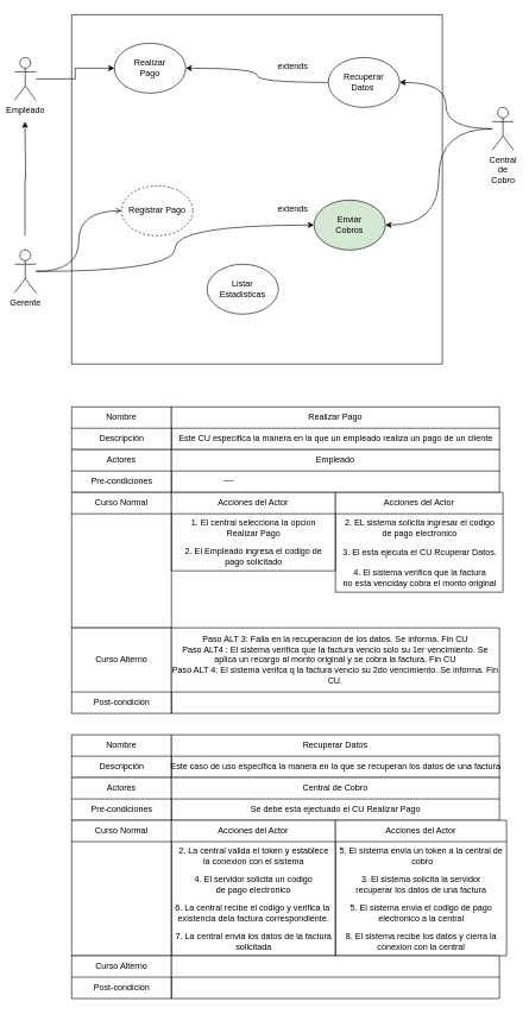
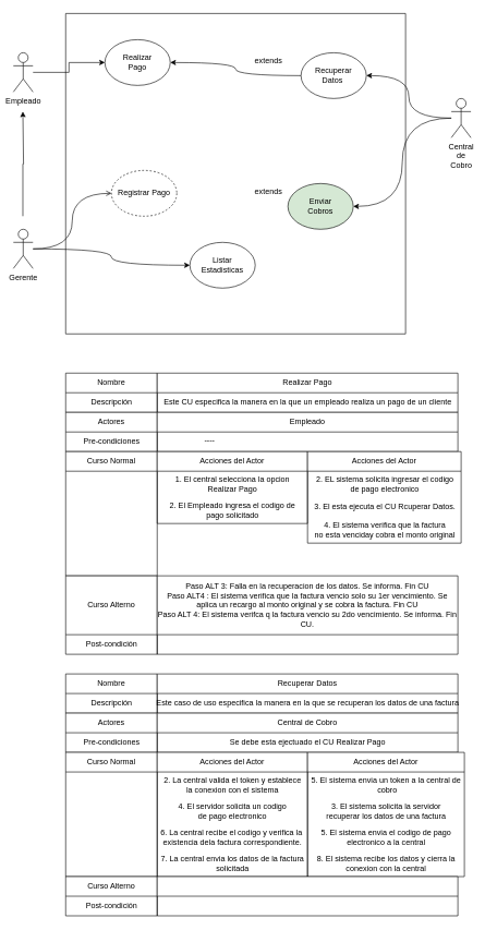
  <mxCell id="0" />
  <mxCell id="1" parent="0" />
  <mxCell id="2" value="" style="swimlane;startSize=0;" vertex="1" parent="1"><mxGeometry x="100" y="20" width="520" height="490" as="geometry" /></mxCell>
  <mxCell id="3" value="Realizar&lt;div&gt;Pago&lt;/div&gt;" style="ellipse;whiteSpace=wrap;html=1;" vertex="1" parent="2"><mxGeometry x="60" y="40" width="100" height="70" as="geometry" /></mxCell>
  <mxCell id="4" style="edgeStyle=orthogonalEdgeStyle;rounded=0;orthogonalLoop=1;jettySize=auto;html=1;entryX=1;entryY=0.5;entryDx=0;entryDy=0;curved=1;" edge="1" parent="2" source="5" target="3"><mxGeometry relative="1" as="geometry" /></mxCell>
  <mxCell id="5" value="Recuperar&lt;div&gt;Datos&amp;nbsp;&lt;/div&gt;" style="ellipse;whiteSpace=wrap;html=1;" vertex="1" parent="2"><mxGeometry x="360" y="60" width="100" height="70" as="geometry" /></mxCell>
  <mxCell id="6" value="Registrar Pago" style="ellipse;whiteSpace=wrap;html=1;dashed=1;" vertex="1" parent="2"><mxGeometry x="70" y="240" width="100" height="70" as="geometry" /></mxCell>
  <mxCell id="7" value="Enviar&lt;div&gt;Cobros&lt;/div&gt;" style="ellipse;whiteSpace=wrap;html=1;fillColor=#d5e8d4;" vertex="1" parent="2"><mxGeometry x="340" y="260" width="100" height="70" as="geometry" /></mxCell>
  <mxCell id="8" value="Listar&lt;div&gt;Estadisticas&lt;/div&gt;" style="ellipse;whiteSpace=wrap;html=1;" vertex="1" parent="2"><mxGeometry x="190" y="350" width="100" height="70" as="geometry" /></mxCell>
  <mxCell id="9" style="edgeStyle=orthogonalEdgeStyle;rounded=0;orthogonalLoop=1;jettySize=auto;html=1;entryX=0;entryY=0.5;entryDx=0;entryDy=0;" edge="1" parent="1" source="10" target="3"><mxGeometry relative="1" as="geometry" /></mxCell>
  <mxCell id="10" value="Empleado" style="shape=umlActor;verticalLabelPosition=bottom;verticalAlign=top;html=1;outlineConnect=0;" vertex="1" parent="1"><mxGeometry x="20" y="80" width="30" height="60" as="geometry" /></mxCell>
  <mxCell id="11" style="edgeStyle=orthogonalEdgeStyle;rounded=0;orthogonalLoop=1;jettySize=auto;html=1;entryX=0;entryY=0.5;entryDx=0;entryDy=0;curved=1;endArrow=open;" edge="1" parent="1" source="14" target="6"><mxGeometry relative="1" as="geometry" /></mxCell>
- <mxCell id="12" style="edgeStyle=orthogonalEdgeStyle;rounded=0;orthogonalLoop=1;jettySize=auto;html=1;curved=1;" edge="1" parent="1" source="14" target="7"><mxGeometry relative="1" as="geometry" /></mxCell>
+ <mxCell id="12" style="edgeStyle=orthogonalEdgeStyle;rounded=0;orthogonalLoop=1;jettySize=auto;html=1;curved=1;" edge="1" parent="1" source="14" target="8"><mxGeometry relative="1" as="geometry" /></mxCell>
  <mxCell id="13" style="edgeStyle=orthogonalEdgeStyle;rounded=0;orthogonalLoop=1;jettySize=auto;html=1;" edge="1" parent="1"><mxGeometry relative="1" as="geometry"><mxPoint x="34.5" y="170" as="targetPoint" /><mxPoint x="34.5" y="330" as="sourcePoint" /><Array as="points"><mxPoint x="34.5" y="250" /><mxPoint x="35.5" y="250" /></Array></mxGeometry></mxCell>
  <mxCell id="14" value="Gerente" style="shape=umlActor;verticalLabelPosition=bottom;verticalAlign=top;html=1;outlineConnect=0;" vertex="1" parent="1"><mxGeometry x="20" y="350" width="30" height="60" as="geometry" /></mxCell>
  <mxCell id="15" style="edgeStyle=orthogonalEdgeStyle;rounded=0;orthogonalLoop=1;jettySize=auto;html=1;entryX=1;entryY=0.5;entryDx=0;entryDy=0;curved=1;" edge="1" parent="1" source="17" target="7"><mxGeometry relative="1" as="geometry" /></mxCell>
  <mxCell id="16" style="edgeStyle=orthogonalEdgeStyle;rounded=0;orthogonalLoop=1;jettySize=auto;html=1;entryX=1;entryY=0.5;entryDx=0;entryDy=0;curved=1;" edge="1" parent="1" source="17" target="5"><mxGeometry relative="1" as="geometry" /></mxCell>
  <mxCell id="17" value="Central&lt;div&gt;de&lt;/div&gt;&lt;div&gt;Cobro&lt;/div&gt;" style="shape=umlActor;verticalLabelPosition=bottom;verticalAlign=top;html=1;outlineConnect=0;" vertex="1" parent="1"><mxGeometry x="690" y="150" width="30" height="60" as="geometry" /></mxCell>
  <mxCell id="18" value="extends" style="text;html=1;align=center;verticalAlign=middle;resizable=0;points=[];autosize=1;strokeColor=none;fillColor=none;" vertex="1" parent="1"><mxGeometry x="375" y="78" width="70" height="30" as="geometry" /></mxCell>
  <mxCell id="19" value="extends" style="text;html=1;align=center;verticalAlign=middle;resizable=0;points=[];autosize=1;strokeColor=none;fillColor=none;" vertex="1" parent="1"><mxGeometry x="375" y="278" width="70" height="30" as="geometry" /></mxCell>
  <mxCell id="20" value="Nombre" style="swimlane;fontStyle=0;childLayout=stackLayout;horizontal=1;startSize=30;horizontalStack=0;resizeParent=1;resizeParentMax=0;resizeLast=0;collapsible=1;marginBottom=0;whiteSpace=wrap;html=1;" vertex="1" parent="1"><mxGeometry x="100" y="570" width="140" height="60" as="geometry" /></mxCell>
  <mxCell id="21" value="Descripción" style="text;html=1;align=center;verticalAlign=middle;resizable=0;points=[];autosize=1;strokeColor=none;fillColor=none;" vertex="1" parent="20"><mxGeometry y="30" width="140" height="30" as="geometry" /></mxCell>
  <mxCell id="22" value="Realizar Pago" style="swimlane;fontStyle=0;childLayout=stackLayout;horizontal=1;startSize=30;horizontalStack=0;resizeParent=1;resizeParentMax=0;resizeLast=0;collapsible=1;marginBottom=0;whiteSpace=wrap;html=1;" vertex="1" parent="1"><mxGeometry x="240" y="570" width="460" height="60" as="geometry" /></mxCell>
  <mxCell id="23" value="Este CU especifica la manera en la que un empleado realiza un pago de un cliente" style="text;html=1;align=center;verticalAlign=middle;resizable=0;points=[];autosize=1;strokeColor=none;fillColor=none;" vertex="1" parent="22"><mxGeometry y="30" width="460" height="30" as="geometry" /></mxCell>
  <mxCell id="24" value="Actores" style="swimlane;fontStyle=0;childLayout=stackLayout;horizontal=1;startSize=30;horizontalStack=0;resizeParent=1;resizeParentMax=0;resizeLast=0;collapsible=1;marginBottom=0;whiteSpace=wrap;html=1;" vertex="1" parent="1"><mxGeometry x="100" y="630" width="140" height="60" as="geometry" /></mxCell>
  <mxCell id="25" value="Pre-condiciones" style="text;html=1;align=center;verticalAlign=middle;resizable=0;points=[];autosize=1;strokeColor=none;fillColor=none;" vertex="1" parent="24"><mxGeometry y="30" width="140" height="30" as="geometry" /></mxCell>
  <mxCell id="26" value="Empleado" style="swimlane;fontStyle=0;childLayout=stackLayout;horizontal=1;startSize=30;horizontalStack=0;resizeParent=1;resizeParentMax=0;resizeLast=0;collapsible=1;marginBottom=0;whiteSpace=wrap;html=1;" vertex="1" parent="1"><mxGeometry x="240" y="630" width="460" height="60" as="geometry" /></mxCell>
  <mxCell id="27" value="Curso Normal" style="swimlane;fontStyle=0;childLayout=stackLayout;horizontal=1;startSize=30;horizontalStack=0;resizeParent=1;resizeParentMax=0;resizeLast=0;collapsible=1;marginBottom=0;whiteSpace=wrap;html=1;" vertex="1" parent="1"><mxGeometry x="100" y="690" width="140" height="190" as="geometry" /></mxCell>
  <mxCell id="28" value="Acciones del Actor" style="swimlane;fontStyle=0;childLayout=stackLayout;horizontal=1;startSize=30;horizontalStack=0;resizeParent=1;resizeParentMax=0;resizeLast=0;collapsible=1;marginBottom=0;whiteSpace=wrap;html=1;" vertex="1" parent="1"><mxGeometry x="240" y="690" width="230" height="110" as="geometry" /></mxCell>
  <mxCell id="29" value="1. El central selecciona la opcion&lt;div&gt;Realizar Pago&lt;/div&gt;" style="text;html=1;align=center;verticalAlign=middle;resizable=0;points=[];autosize=1;strokeColor=none;fillColor=none;" vertex="1" parent="28"><mxGeometry y="30" width="230" height="40" as="geometry" /></mxCell>
  <mxCell id="30" value="2. El Empleado ingresa el codigo de&lt;div&gt;pago solicitado&lt;/div&gt;" style="text;html=1;align=center;verticalAlign=middle;resizable=0;points=[];autosize=1;strokeColor=none;fillColor=none;" vertex="1" parent="28"><mxGeometry y="70" width="230" height="40" as="geometry" /></mxCell>
  <mxCell id="31" value="Acciones del Actor" style="swimlane;fontStyle=0;childLayout=stackLayout;horizontal=1;startSize=30;horizontalStack=0;resizeParent=1;resizeParentMax=0;resizeLast=0;collapsible=1;marginBottom=0;whiteSpace=wrap;html=1;" vertex="1" parent="1"><mxGeometry x="470" y="690" width="235" height="140" as="geometry" /></mxCell>
  <mxCell id="32" value="2. EL sistema solicita ingresar el codigo&lt;div&gt;de pago electronico&lt;/div&gt;" style="text;html=1;align=center;verticalAlign=middle;resizable=0;points=[];autosize=1;strokeColor=none;fillColor=none;" vertex="1" parent="31"><mxGeometry y="30" width="235" height="40" as="geometry" /></mxCell>
  <mxCell id="33" value="3. El esta ejecuta el CU Rcuperar Datos." style="text;html=1;align=center;verticalAlign=middle;resizable=0;points=[];autosize=1;strokeColor=none;fillColor=none;" vertex="1" parent="31"><mxGeometry y="70" width="235" height="30" as="geometry" /></mxCell>
  <mxCell id="34" value="4. El sistema verifica que la factura&lt;div&gt;no esta venciday cobra el monto original&lt;/div&gt;" style="text;html=1;align=center;verticalAlign=middle;resizable=0;points=[];autosize=1;strokeColor=none;fillColor=none;" vertex="1" parent="31"><mxGeometry y="100" width="235" height="40" as="geometry" /></mxCell>
  <mxCell id="35" value="Curso Alterno" style="swimlane;fontStyle=0;childLayout=stackLayout;horizontal=1;startSize=90;horizontalStack=0;resizeParent=1;resizeParentMax=0;resizeLast=0;collapsible=1;marginBottom=0;whiteSpace=wrap;html=1;" vertex="1" parent="1"><mxGeometry x="100" y="880" width="140" height="120" as="geometry" /></mxCell>
  <mxCell id="36" value="Post-condición" style="text;html=1;align=center;verticalAlign=middle;resizable=0;points=[];autosize=1;strokeColor=none;fillColor=none;" vertex="1" parent="35"><mxGeometry y="90" width="140" height="30" as="geometry" /></mxCell>
  <mxCell id="37" value="Paso ALT 3: Falla en la recuperacion de los datos. Se informa. Fin CU&lt;div&gt;Paso ALT4 : El sistema verifica que la factura vencio solo su 1er vencimiento. Se aplica un recargo al monto original y se cobra la factura. Fin CU&lt;/div&gt;&lt;div&gt;Paso ALT 4: El sistema verifca q la factura vencio su 2do vencimiento. Se informa. Fin CU.&lt;/div&gt;" style="swimlane;fontStyle=0;childLayout=stackLayout;horizontal=1;startSize=90;horizontalStack=0;resizeParent=1;resizeParentMax=0;resizeLast=0;collapsible=1;marginBottom=0;whiteSpace=wrap;html=1;" vertex="1" parent="1"><mxGeometry x="240" y="880" width="460" height="120" as="geometry" /></mxCell>
  <mxCell id="38" value="----" style="text;html=1;align=center;verticalAlign=middle;resizable=0;points=[];autosize=1;strokeColor=none;fillColor=none;" vertex="1" parent="1"><mxGeometry x="300" y="658" width="40" height="30" as="geometry" /></mxCell>
  <mxCell id="39" value="Nombre" style="swimlane;fontStyle=0;childLayout=stackLayout;horizontal=1;startSize=30;horizontalStack=0;resizeParent=1;resizeParentMax=0;resizeLast=0;collapsible=1;marginBottom=0;whiteSpace=wrap;html=1;" vertex="1" parent="1"><mxGeometry x="100" y="1030" width="140" height="60" as="geometry" /></mxCell>
  <mxCell id="40" value="Descripción" style="text;html=1;align=center;verticalAlign=middle;resizable=0;points=[];autosize=1;strokeColor=none;fillColor=none;" vertex="1" parent="39"><mxGeometry y="30" width="140" height="30" as="geometry" /></mxCell>
  <mxCell id="41" value="Recuperar Datos" style="swimlane;fontStyle=0;childLayout=stackLayout;horizontal=1;startSize=30;horizontalStack=0;resizeParent=1;resizeParentMax=0;resizeLast=0;collapsible=1;marginBottom=0;whiteSpace=wrap;html=1;" vertex="1" parent="1"><mxGeometry x="240" y="1030" width="460" height="60" as="geometry" /></mxCell>
  <mxCell id="42" value="Este caso de uso especifica la manera en la que se recuperan los datos de una factura" style="text;html=1;align=center;verticalAlign=middle;resizable=0;points=[];autosize=1;strokeColor=none;fillColor=none;" vertex="1" parent="41"><mxGeometry y="30" width="460" height="30" as="geometry" /></mxCell>
  <mxCell id="43" value="Actores" style="swimlane;fontStyle=0;childLayout=stackLayout;horizontal=1;startSize=30;horizontalStack=0;resizeParent=1;resizeParentMax=0;resizeLast=0;collapsible=1;marginBottom=0;whiteSpace=wrap;html=1;" vertex="1" parent="1"><mxGeometry x="100" y="1090" width="140" height="60" as="geometry" /></mxCell>
  <mxCell id="44" value="Pre-condiciones" style="text;html=1;align=center;verticalAlign=middle;resizable=0;points=[];autosize=1;strokeColor=none;fillColor=none;" vertex="1" parent="43"><mxGeometry y="30" width="140" height="30" as="geometry" /></mxCell>
  <mxCell id="45" value="Central de Cobro" style="swimlane;fontStyle=0;childLayout=stackLayout;horizontal=1;startSize=30;horizontalStack=0;resizeParent=1;resizeParentMax=0;resizeLast=0;collapsible=1;marginBottom=0;whiteSpace=wrap;html=1;" vertex="1" parent="1"><mxGeometry x="240" y="1090" width="460" height="60" as="geometry" /></mxCell>
  <mxCell id="46" value="Se debe esta ejectuado el CU Realizar Pago" style="text;html=1;align=center;verticalAlign=middle;resizable=0;points=[];autosize=1;strokeColor=none;fillColor=none;" vertex="1" parent="45"><mxGeometry y="30" width="460" height="30" as="geometry" /></mxCell>
  <mxCell id="47" value="Curso Normal" style="swimlane;fontStyle=0;childLayout=stackLayout;horizontal=1;startSize=30;horizontalStack=0;resizeParent=1;resizeParentMax=0;resizeLast=0;collapsible=1;marginBottom=0;whiteSpace=wrap;html=1;" vertex="1" parent="1"><mxGeometry x="100" y="1150" width="140" height="190" as="geometry" /></mxCell>
  <mxCell id="48" value="Acciones del Actor" style="swimlane;fontStyle=0;childLayout=stackLayout;horizontal=1;startSize=30;horizontalStack=0;resizeParent=1;resizeParentMax=0;resizeLast=0;collapsible=1;marginBottom=0;whiteSpace=wrap;html=1;" vertex="1" parent="1"><mxGeometry x="240" y="1150" width="230" height="190" as="geometry" /></mxCell>
  <mxCell id="49" value="2. La central valida el token y establece&lt;div&gt;la conexion con el sistema&lt;/div&gt;" style="text;html=1;align=center;verticalAlign=middle;resizable=0;points=[];autosize=1;strokeColor=none;fillColor=none;" vertex="1" parent="48"><mxGeometry y="30" width="230" height="40" as="geometry" /></mxCell>
  <mxCell id="50" value="4. El servidor solicita un codigo&lt;div&gt;de pago electronico&lt;/div&gt;" style="text;html=1;align=center;verticalAlign=middle;resizable=0;points=[];autosize=1;strokeColor=none;fillColor=none;" vertex="1" parent="48"><mxGeometry y="70" width="230" height="40" as="geometry" /></mxCell>
  <mxCell id="51" value="6. La central recibe el codigo y verifica la&amp;nbsp;&lt;div&gt;existencia de&lt;span style=&quot;background-color: initial;&quot;&gt;la factura correspondiente.&lt;/span&gt;&lt;/div&gt;" style="text;html=1;align=center;verticalAlign=middle;resizable=0;points=[];autosize=1;strokeColor=none;fillColor=none;" vertex="1" parent="48"><mxGeometry y="110" width="230" height="40" as="geometry" /></mxCell>
  <mxCell id="52" value="7. La central envia los datos de la factura&lt;div&gt;solicitada&lt;/div&gt;" style="text;html=1;align=center;verticalAlign=middle;resizable=0;points=[];autosize=1;strokeColor=none;fillColor=none;" vertex="1" parent="48"><mxGeometry y="150" width="230" height="40" as="geometry" /></mxCell>
  <mxCell id="53" value="Acciones del Actor" style="swimlane;fontStyle=0;childLayout=stackLayout;horizontal=1;startSize=30;horizontalStack=0;resizeParent=1;resizeParentMax=0;resizeLast=0;collapsible=1;marginBottom=0;whiteSpace=wrap;html=1;" vertex="1" parent="1"><mxGeometry x="470" y="1150" width="240" height="190" as="geometry" /></mxCell>
  <mxCell id="54" value="5. El sistema envia un token a la central de&lt;div&gt;&amp;nbsp;cobro&lt;/div&gt;" style="text;html=1;align=center;verticalAlign=middle;resizable=0;points=[];autosize=1;strokeColor=none;fillColor=none;" vertex="1" parent="53"><mxGeometry y="30" width="240" height="40" as="geometry" /></mxCell>
  <mxCell id="55" value="3. El sistema solicita la servidor&lt;div&gt;recuperar los datos de una factura&lt;/div&gt;" style="text;html=1;align=center;verticalAlign=middle;resizable=0;points=[];autosize=1;strokeColor=none;fillColor=none;" vertex="1" parent="53"><mxGeometry y="70" width="240" height="40" as="geometry" /></mxCell>
  <mxCell id="56" value="5. El sistema envia el codigo de pago&lt;div&gt;electronico a la central&lt;/div&gt;" style="text;html=1;align=center;verticalAlign=middle;resizable=0;points=[];autosize=1;strokeColor=none;fillColor=none;" vertex="1" parent="53"><mxGeometry y="110" width="240" height="40" as="geometry" /></mxCell>
  <mxCell id="57" value="8. El sistema recibe los datos y cierra la&lt;div&gt;conexion con la central&lt;/div&gt;" style="text;html=1;align=center;verticalAlign=middle;resizable=0;points=[];autosize=1;strokeColor=none;fillColor=none;" vertex="1" parent="53"><mxGeometry y="150" width="240" height="40" as="geometry" /></mxCell>
  <mxCell id="58" value="Curso Alterno" style="swimlane;fontStyle=0;childLayout=stackLayout;horizontal=1;startSize=30;horizontalStack=0;resizeParent=1;resizeParentMax=0;resizeLast=0;collapsible=1;marginBottom=0;whiteSpace=wrap;html=1;" vertex="1" parent="1"><mxGeometry x="100" y="1340" width="140" height="60" as="geometry" /></mxCell>
  <mxCell id="59" value="Post-condición" style="text;html=1;align=center;verticalAlign=middle;resizable=0;points=[];autosize=1;strokeColor=none;fillColor=none;" vertex="1" parent="58"><mxGeometry y="30" width="140" height="30" as="geometry" /></mxCell>
  <mxCell id="60" value="" style="swimlane;fontStyle=0;childLayout=stackLayout;horizontal=1;startSize=30;horizontalStack=0;resizeParent=1;resizeParentMax=0;resizeLast=0;collapsible=1;marginBottom=0;whiteSpace=wrap;html=1;" vertex="1" parent="1"><mxGeometry x="240" y="1340" width="460" height="60" as="geometry" /></mxCell>
